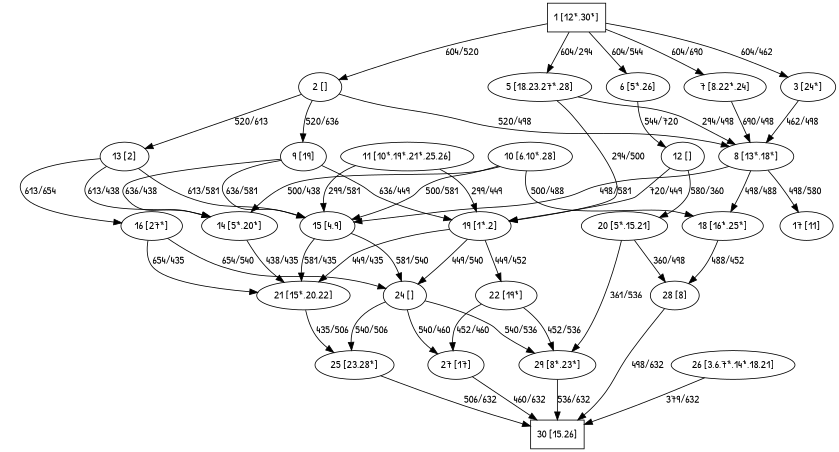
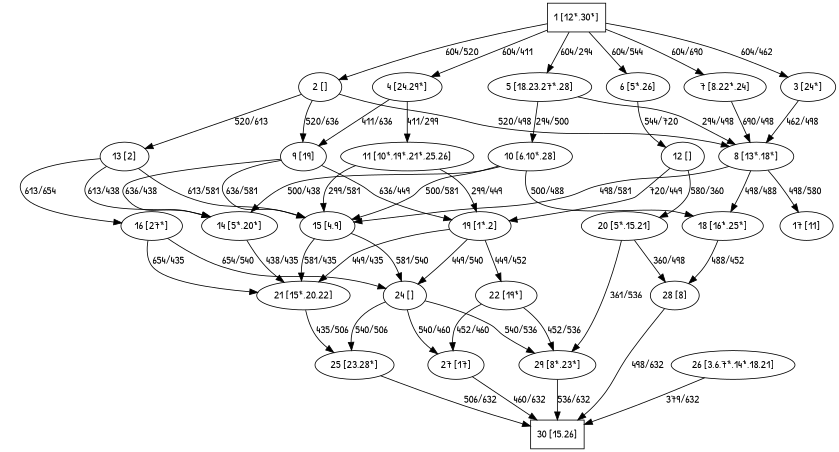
  strict digraph {
    fontname="Patrick Hand"
    rankdir=UD
    node [fontname="Patrick Hand"]
    edge [fontname="Patrick Hand"]
    n1 [label="1 [12*,30*]" shape=box]
    n2 [label="2 []"]
    n3 [label="3 [24*]"]
+   n4 [label="4 [24,29*]"]
    n5 [label="5 [18,23,27*,28]"]
    n6 [label="6 [5*,26]"]
    n7 [label="7 [8,22*,24]"]
    n8 [label="8 [13*,18*]"]
    n9 [label="9 [19]"]
    n10 [label="13 [2]"]
    n11 [label="11 [10*,19*,21*,25,26]"]
    n12 [label="10 [6,10*,28]"]
    n13 [label="12 []"]
    n14 [label="15 [4,9]"]
    n15 [label="17 [11]"]
    n16 [label="18 [16*,25*]"]
    n17 [label="14 [5*,20*]"]
    n18 [label="19 [1*,2]"]
    n19 [label="16 [27*]"]
    n20 [label="20 [5*,15,21]"]
    n21 [label="21 [15*,20,22]"]
    n22 [label="24 []"]
    n23 [label="28 [8]"]
    n24 [label="22 [19*]"]
    n25 [label="25 [23,28*]"]
    n26 [label="29 [8*,23*]"]
    n27 [label="27 [17]"]
    n28 [label="30 [15,26]" shape=box]
    n29 [label="26 [3,6,7*,14*,18,21]"]
    n1 -> n2 [label="604/520"]
    n1 -> n3 [label="604/462"]
+   n1 -> n4 [label="604/411"]
    n1 -> n5 [label="604/294"]
    n1 -> n6 [label="604/544"]
    n1 -> n7 [label="604/690"]
    n2 -> n8 [label="520/498"]
    n2 -> n9 [label="520/636"]
    n2 -> n10 [label="520/613"]
    n3 -> n8 [label="462/498"]
+   n4 -> n9 [label="411/636"]
+   n4 -> n11 [label="411/299"]
    n5 -> n8 [label="294/498"]
-   n5 -> n18 [label="294/500"]
+   n5 -> n12 [label="294/500"]
    n6 -> n13 [label="544/720"]
    n7 -> n8 [label="690/498"]
    n8 -> n14 [label="498/581"]
    n8 -> n15 [label="498/580"]
    n8 -> n16 [label="498/488"]
    n9 -> n14 [label="636/581"]
    n9 -> n17 [label="636/438"]
    n9 -> n18 [label="636/449"]
    n10 -> n14 [label="613/581"]
    n10 -> n17 [label="613/438"]
    n10 -> n19 [label="613/654"]
    n11 -> n14 [label="299/581"]
    n11 -> n18 [label="299/449"]
    n12 -> n14 [label="500/581"]
    n12 -> n16 [label="500/488"]
    n12 -> n17 [label="500/438"]
    n13 -> n18 [label="720/449"]
    n13 -> n20 [label="580/360"]
    n14 -> n21 [label="581/435"]
    n14 -> n22 [label="581/540"]
    n16 -> n23 [label="488/452"]
    n17 -> n21 [label="438/435"]
    n18 -> n21 [label="449/435"]
    n18 -> n22 [label="449/540"]
    n18 -> n24 [label="449/452"]
    n19 -> n21 [label="654/435"]
    n19 -> n22 [label="654/540"]
    n20 -> n23 [label="360/498"]
    n20 -> n26 [label="361/536"]
    n21 -> n25 [label="435/506"]
    n22 -> n25 [label="540/506"]
    n22 -> n26 [label="540/536"]
    n22 -> n27 [label="540/460"]
    n23 -> n28 [label="498/632"]
    n24 -> n26 [label="452/536"]
    n24 -> n27 [label="452/460"]
    n25 -> n28 [label="506/632"]
    n26 -> n28 [label="536/632"]
    n27 -> n28 [label="460/632"]
    n29 -> n28 [label="379/632"]
  }
